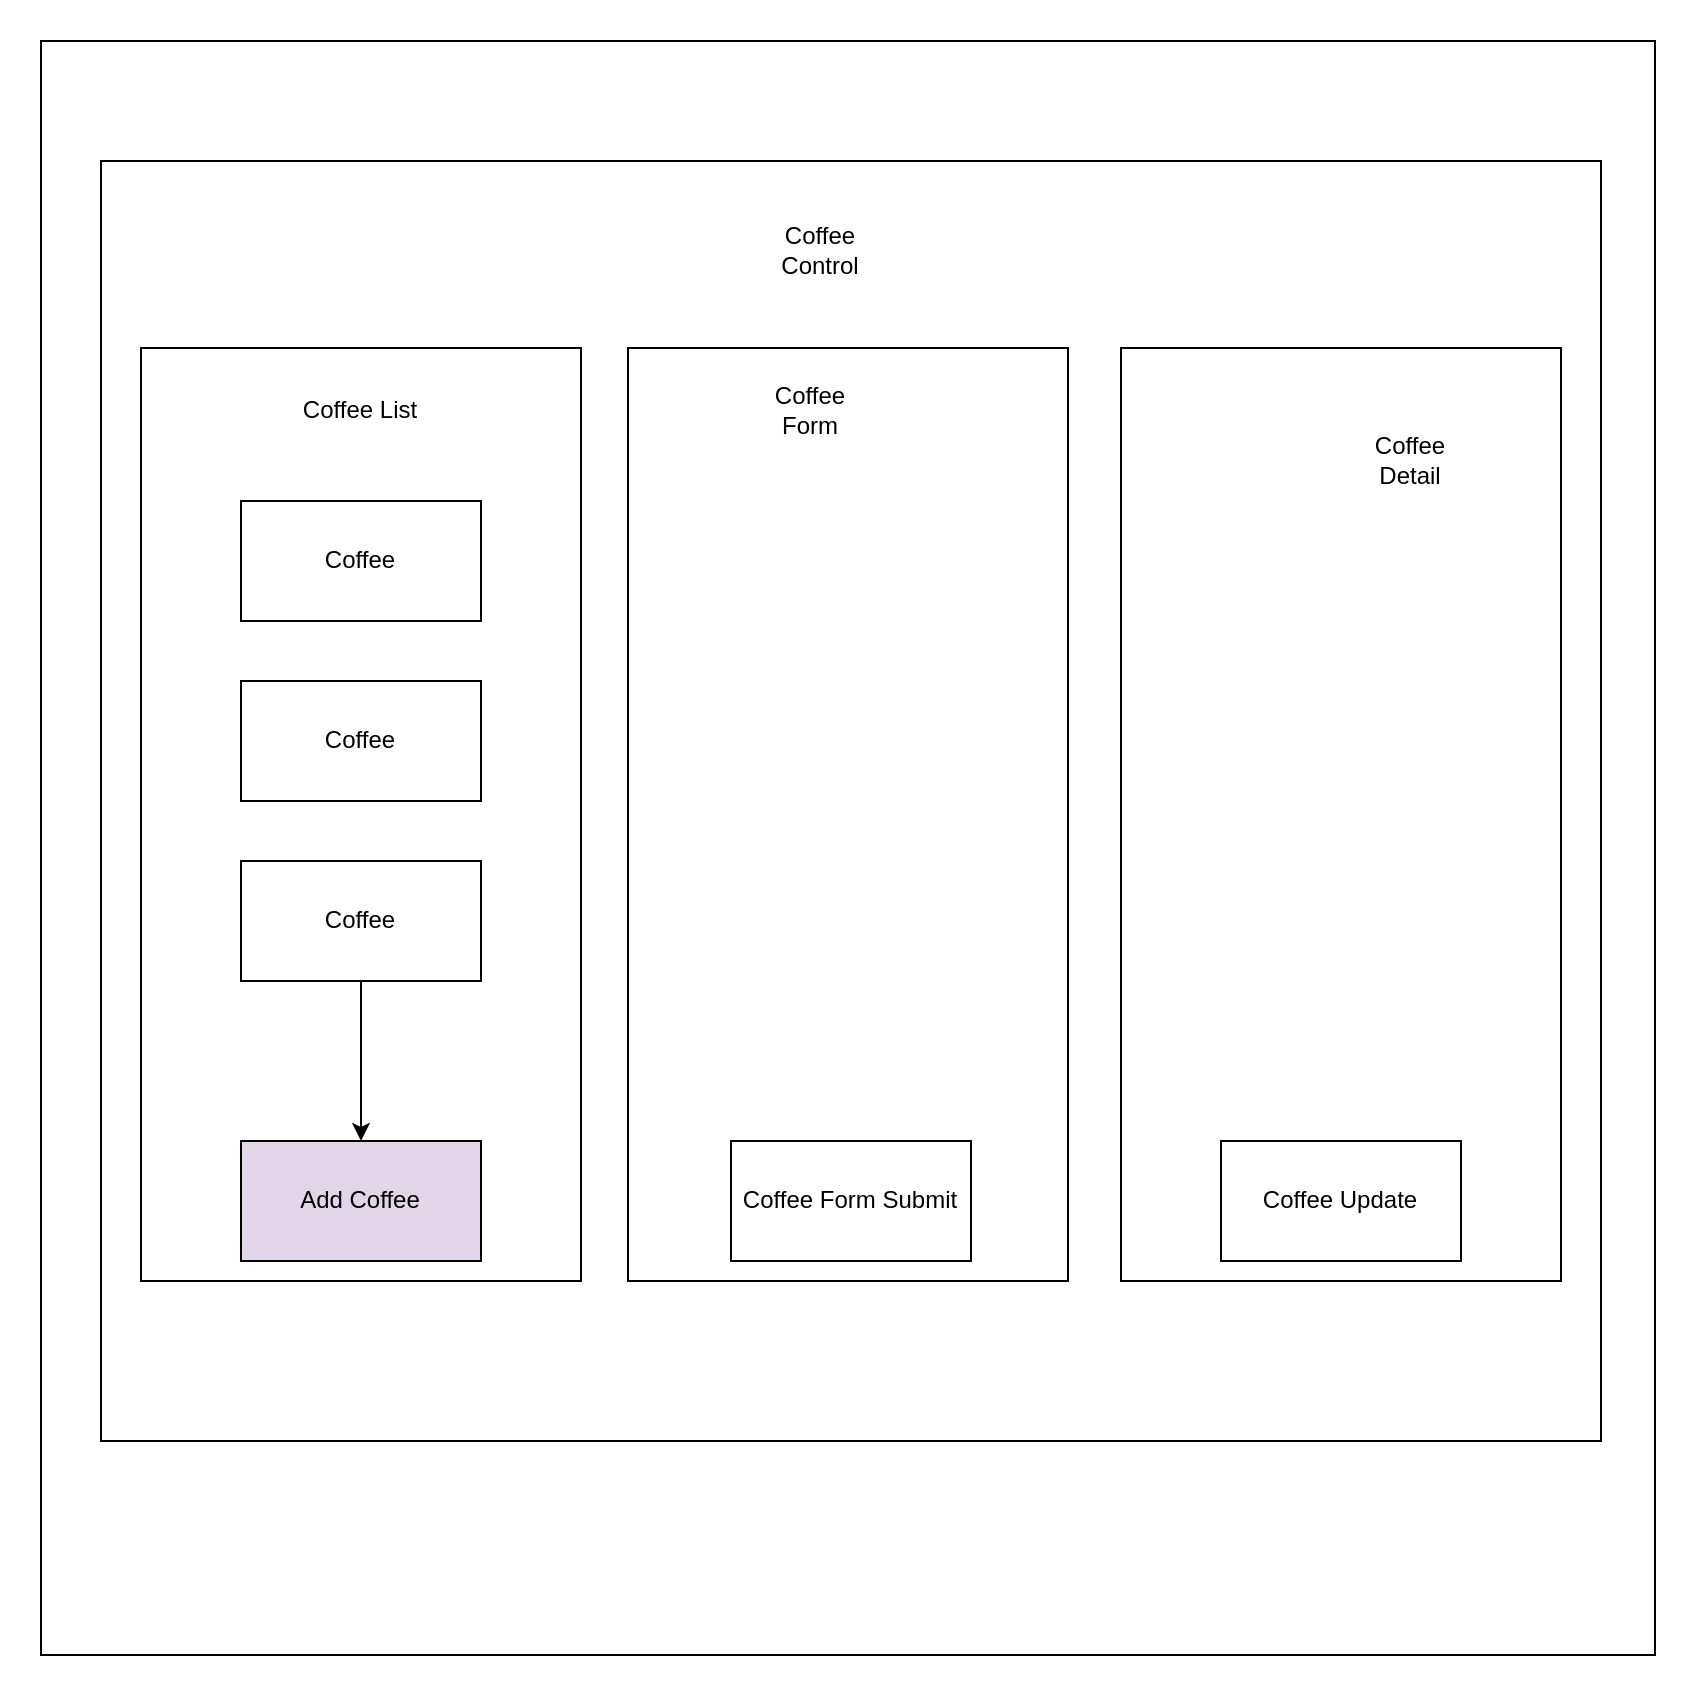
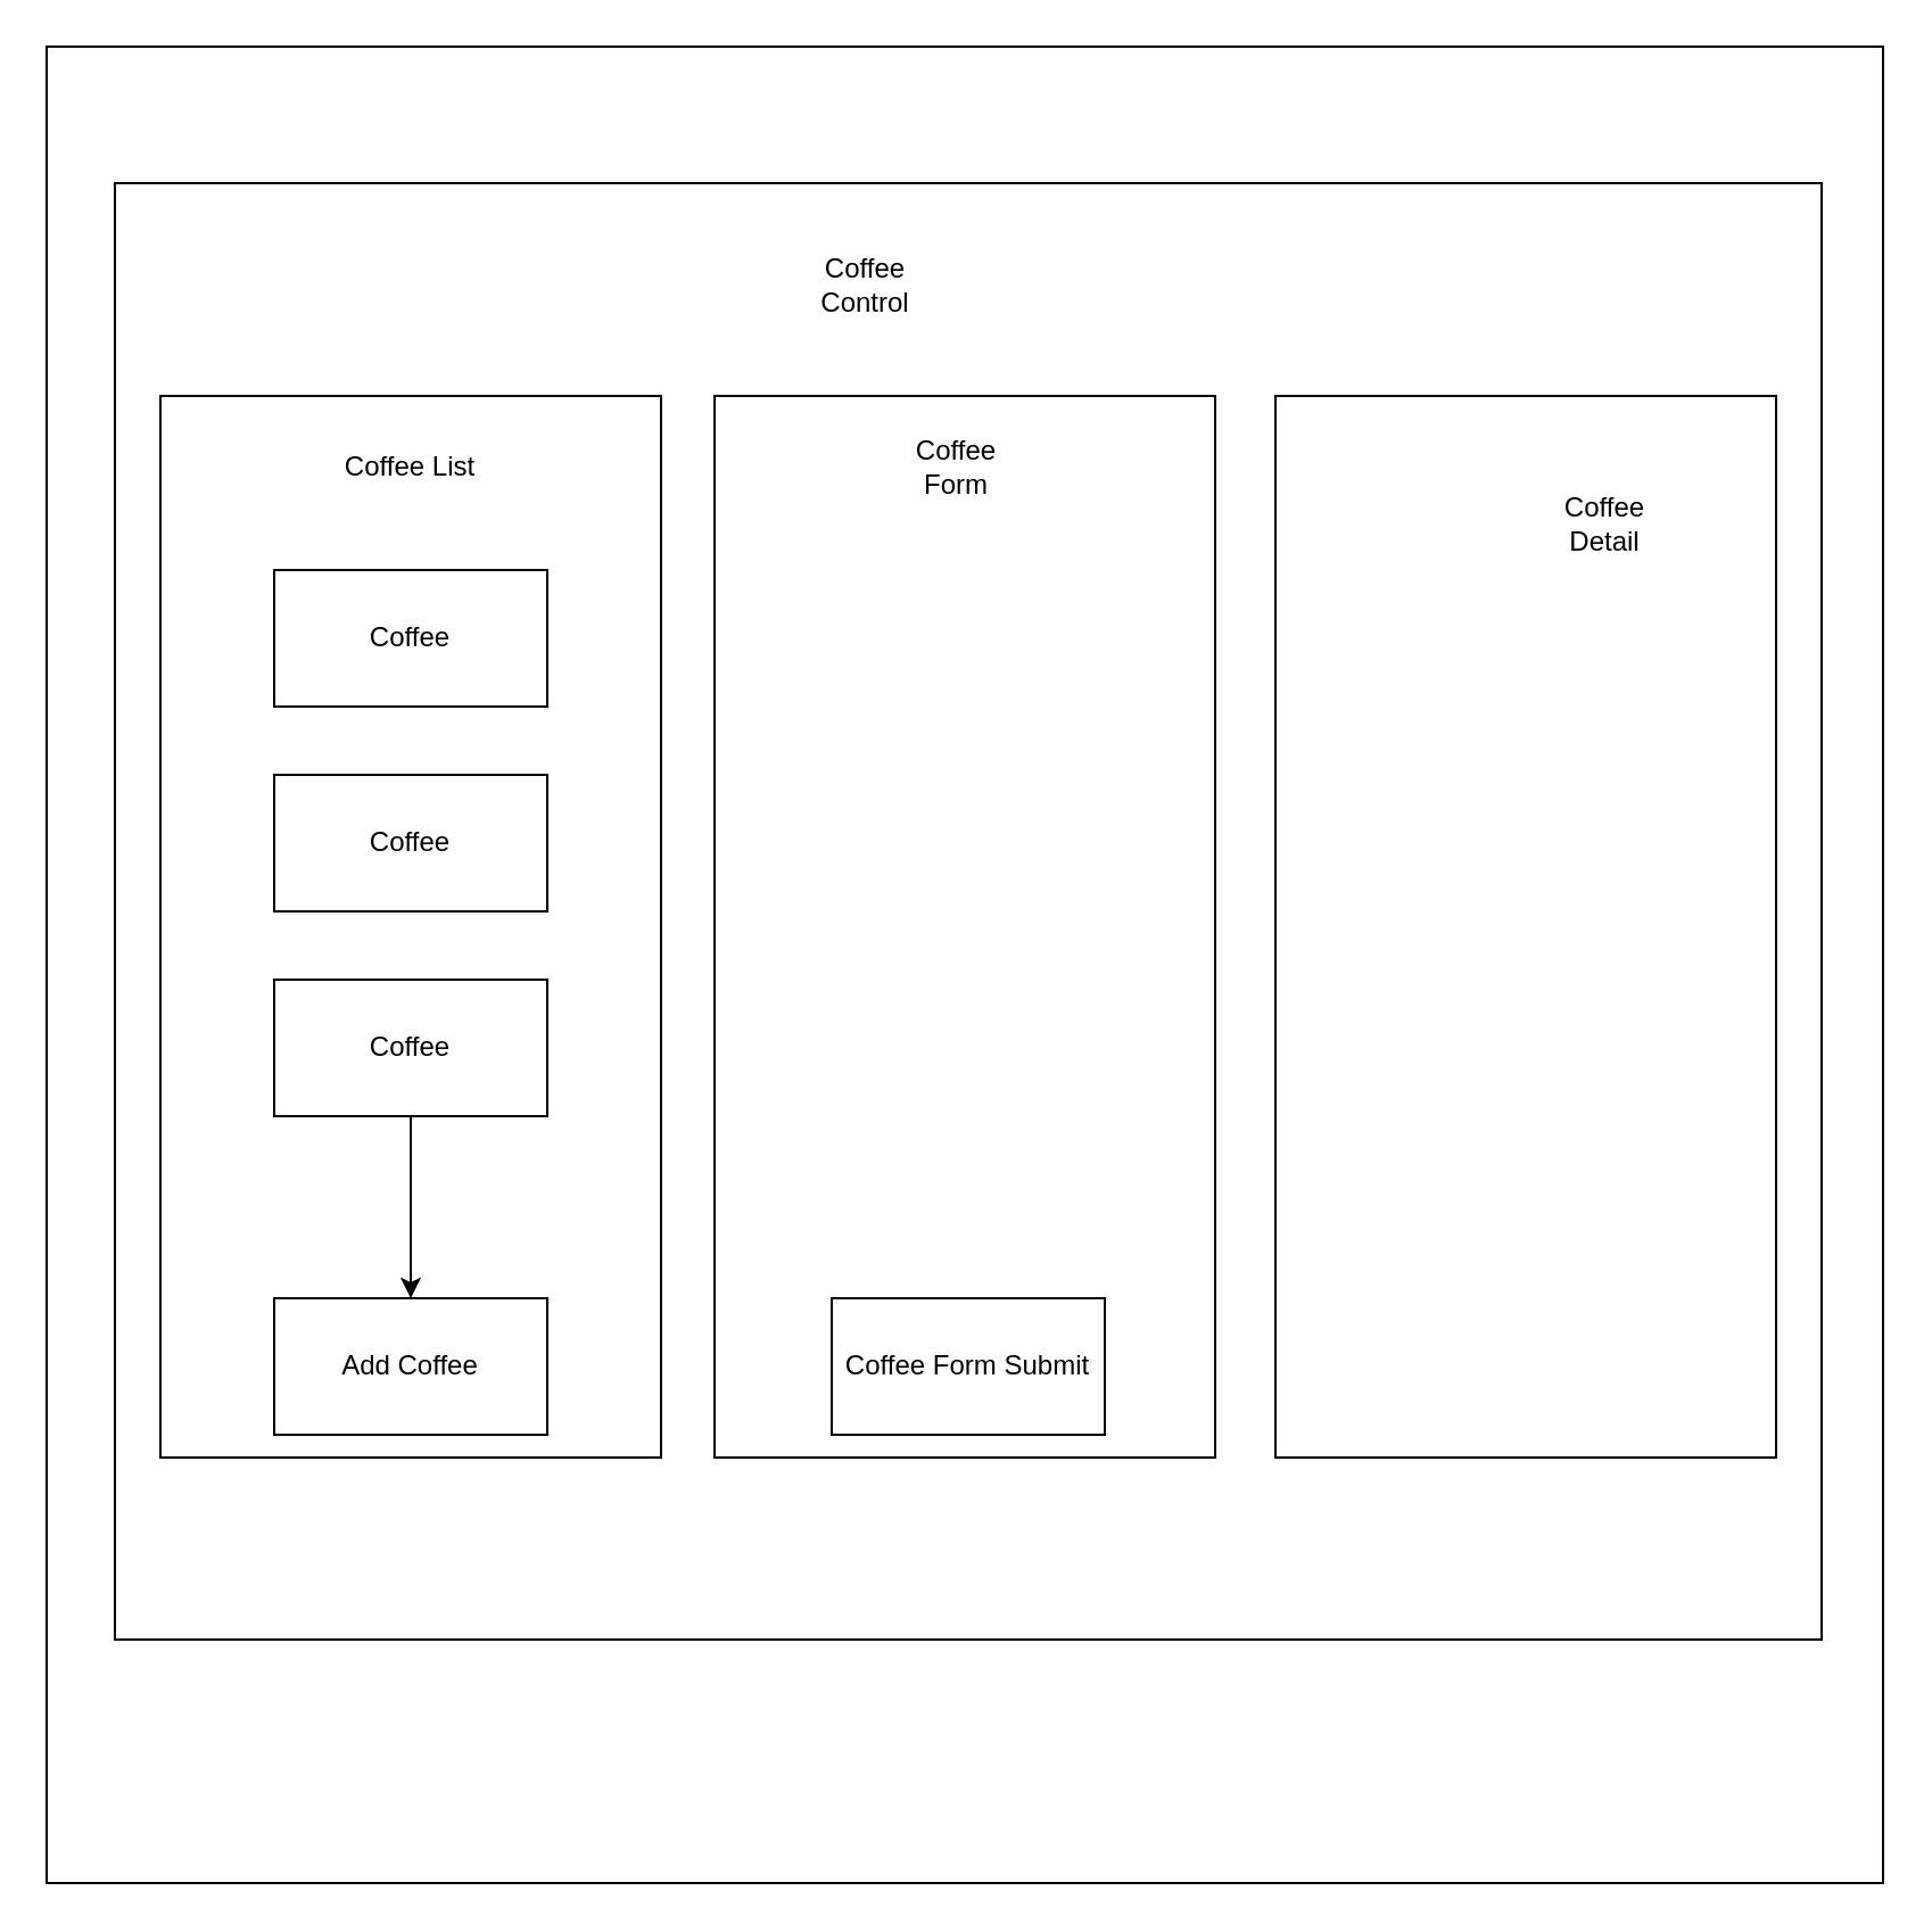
  <mxCell id="0" />
  <mxCell id="1" parent="0" />
  <mxCell id="2" value="" style="whiteSpace=wrap;html=1;aspect=fixed;" vertex="1" parent="1"><mxGeometry x="20" y="20" width="807" height="807" as="geometry" /></mxCell>
  <mxCell id="3" value="" style="rounded=0;whiteSpace=wrap;html=1;" vertex="1" parent="1"><mxGeometry x="50" y="80" width="750" height="640" as="geometry" /></mxCell>
- <mxCell id="4" value="Coffee Control" style="text;strokeColor=none;align=center;fillColor=none;html=1;verticalAlign=middle;whiteSpace=wrap;rounded=0;" vertex="1" parent="1"><mxGeometry x="380" y="110" width="60" height="30" as="geometry" /></mxCell>
+ <mxCell id="4" value="Coffee Control" style="text;strokeColor=none;align=center;fillColor=none;html=1;verticalAlign=middle;whiteSpace=wrap;rounded=0;" vertex="1" parent="1"><mxGeometry x="350" y="110" width="60" height="30" as="geometry" /></mxCell>
  <mxCell id="5" value="" style="rounded=0;whiteSpace=wrap;html=1;" vertex="1" parent="1"><mxGeometry x="70" y="173.5" width="220" height="466.5" as="geometry" /></mxCell>
  <mxCell id="6" value="" style="rounded=0;whiteSpace=wrap;html=1;" vertex="1" parent="1"><mxGeometry x="313.5" y="173.5" width="220" height="466.5" as="geometry" /></mxCell>
  <mxCell id="7" value="" style="rounded=0;whiteSpace=wrap;html=1;" vertex="1" parent="1"><mxGeometry x="560" y="173.5" width="220" height="466.5" as="geometry" /></mxCell>
  <mxCell id="8" value="Coffee List" style="text;strokeColor=none;align=center;fillColor=none;html=1;verticalAlign=middle;whiteSpace=wrap;rounded=0;" vertex="1" parent="1"><mxGeometry x="150" y="190" width="60" height="30" as="geometry" /></mxCell>
  <mxCell id="9" value="Coffee" style="rounded=0;whiteSpace=wrap;html=1;" vertex="1" parent="1"><mxGeometry x="120" y="250" width="120" height="60" as="geometry" /></mxCell>
  <mxCell id="10" value="Coffee" style="rounded=0;whiteSpace=wrap;html=1;" vertex="1" parent="1"><mxGeometry x="120" y="340" width="120" height="60" as="geometry" /></mxCell>
  <mxCell id="11" value="" style="edgeStyle=orthogonalEdgeStyle;rounded=0;orthogonalLoop=1;jettySize=auto;html=1;" edge="1" parent="1" source="12" target="13"><mxGeometry relative="1" as="geometry" /></mxCell>
  <mxCell id="12" value="Coffee" style="rounded=0;whiteSpace=wrap;html=1;" vertex="1" parent="1"><mxGeometry x="120" y="430" width="120" height="60" as="geometry" /></mxCell>
- <mxCell id="13" value="Add Coffee" style="rounded=0;whiteSpace=wrap;html=1;fillColor=#e1d5e7;" vertex="1" parent="1"><mxGeometry x="120" y="570" width="120" height="60" as="geometry" /></mxCell>
- <mxCell id="14" value="Coffee Form" style="text;strokeColor=none;align=center;fillColor=none;html=1;verticalAlign=middle;whiteSpace=wrap;rounded=0;" vertex="1" parent="1"><mxGeometry x="375" y="190" width="60" height="30" as="geometry" /></mxCell>
+ <mxCell id="13" value="Add Coffee" style="rounded=0;whiteSpace=wrap;html=1;" vertex="1" parent="1"><mxGeometry x="120" y="570" width="120" height="60" as="geometry" /></mxCell>
+ <mxCell id="14" value="Coffee Form" style="text;strokeColor=none;align=center;fillColor=none;html=1;verticalAlign=middle;whiteSpace=wrap;rounded=0;" vertex="1" parent="1"><mxGeometry x="390" y="190" width="60" height="30" as="geometry" /></mxCell>
  <mxCell id="15" value="Coffee Form Submit" style="rounded=0;whiteSpace=wrap;html=1;" vertex="1" parent="1"><mxGeometry x="365" y="570" width="120" height="60" as="geometry" /></mxCell>
  <mxCell id="16" value="Coffee Detail" style="text;strokeColor=none;align=center;fillColor=none;html=1;verticalAlign=middle;whiteSpace=wrap;rounded=0;" vertex="1" parent="1"><mxGeometry x="675" y="215" width="60" height="30" as="geometry" /></mxCell>
- <mxCell id="17" value="Coffee Update" style="rounded=0;whiteSpace=wrap;html=1;" vertex="1" parent="1"><mxGeometry x="610" y="570" width="120" height="60" as="geometry" /></mxCell>
